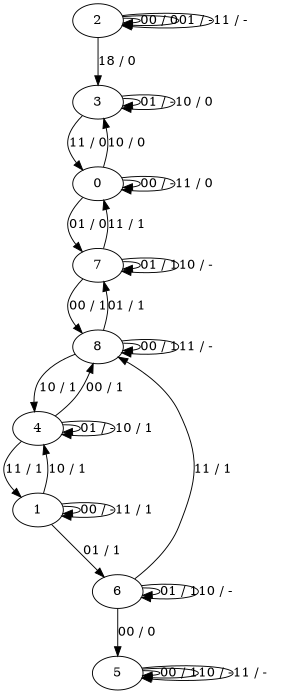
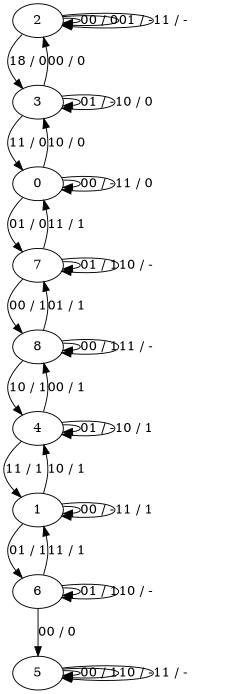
  digraph {
    2
    3
    0
    7
    8
    1
    4
    6
    5
    2 -> 2 [label="00 / 0"]
    2 -> 2 [label="01 / -"]
    2 -> 2 [label="11 / -"]
    2 -> 3 [label="18 / 0"]
+   3 -> 2 [label="00 / 0"]
    3 -> 3 [label="01 / -"]
    3 -> 3 [label="10 / 0"]
    3 -> 0 [label="11 / 0"]
    0 -> 3 [label="10 / 0"]
    0 -> 0 [label="00 / -"]
    0 -> 0 [label="11 / 0"]
    0 -> 7 [label="01 / 0"]
    7 -> 0 [label="11 / 1"]
    7 -> 7 [label="01 / 1"]
    7 -> 7 [label="10 / -"]
    7 -> 8 [label="00 / 1"]
    8 -> 7 [label="01 / 1"]
    8 -> 8 [label="00 / 1"]
    8 -> 8 [label="11 / -"]
    8 -> 4 [label="10 / 1"]
    1 -> 1 [label="00 / -"]
    1 -> 1 [label="11 / 1"]
    1 -> 4 [label="10 / 1"]
    1 -> 6 [label="01 / 1"]
    4 -> 8 [label="00 / 1"]
    4 -> 1 [label="11 / 1"]
    4 -> 4 [label="01 / -"]
    4 -> 4 [label="10 / 1"]
-   6 -> 8 [label="11 / 1"]
+   6 -> 1 [label="11 / 1"]
    6 -> 6 [label="01 / 1"]
    6 -> 6 [label="10 / -"]
    6 -> 5 [label="00 / 0"]
    5 -> 5 [label="00 / 1"]
    5 -> 5 [label="10 / -"]
    5 -> 5 [label="11 / -"]
  }
